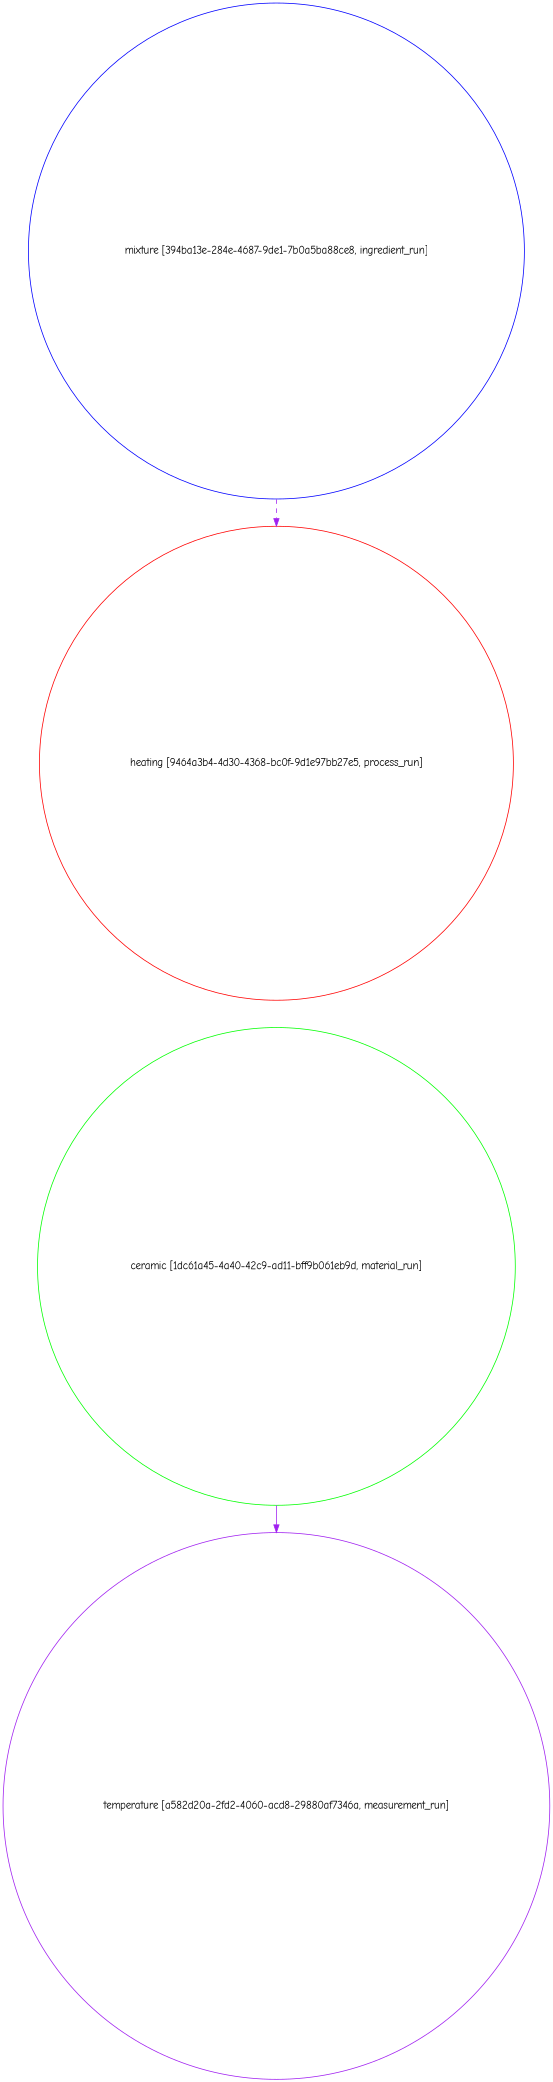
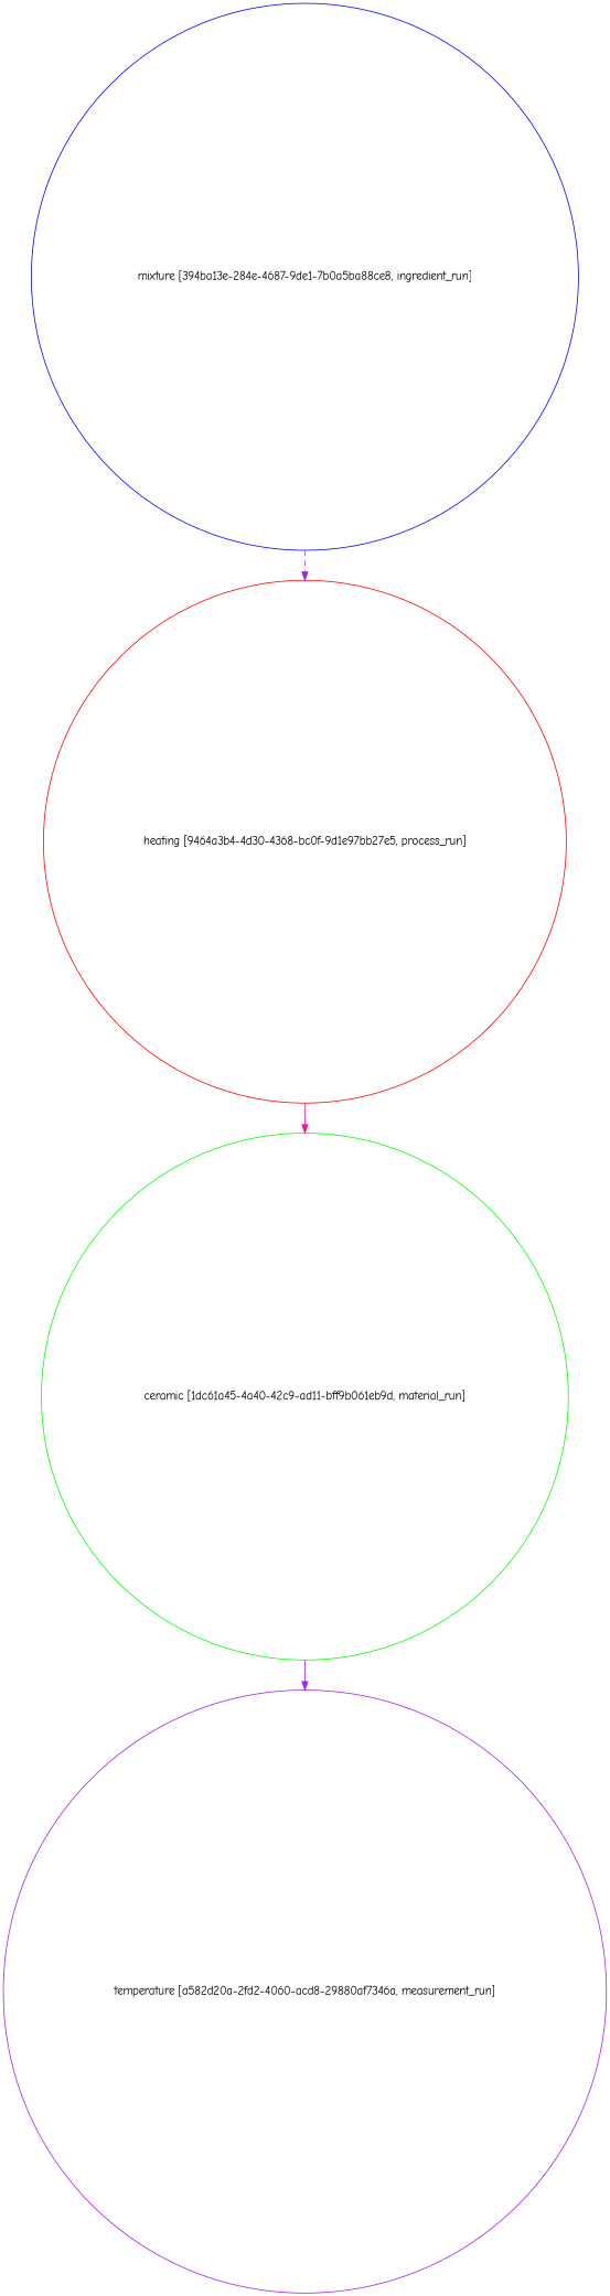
  strict digraph {
    fontname="Comic Neue"
    node [shape=circle fontname="Comic Neue"]
    edge [color=purple style=solid fontname="Comic Neue"]
    "mixture [394ba13e-284e-4687-9de1-7b0a5ba88ce8, ingredient_run]" [color=blue height=9.0811 object="{\"absolute_quantity\": null, \"file_links\": [], \"labels\": [], \"mass_fraction\": null, \"material\": null, \"name\": \"mixture\", \"notes\": null, \"number_fraction\": null, \"process\": {\"id\": \"9464a3b4-4d30-4368-bc0f-9d1e97bb27e5\", \"scope\": \"auto\", \"type\": \"link_by_uid\"}, \"spec\": {\"id\": \"ab71fa36-b9ad-422f-9339-8d13f1ff6124\", \"scope\": \"auto\", \"type\": \"link_by_uid\"}, \"tags\": [], \"type\": \"ingredient_run\", \"uids\": {\"auto\": \"394ba13e-284e-4687-9de1-7b0a5ba88ce8\"}, \"volume_fraction\": null}" type=ingredient_run uuid="394ba13e-284e-4687-9de1-7b0a5ba88ce8" width=9.0811]
    "heating [9464a3b4-4d30-4368-bc0f-9d1e97bb27e5, process_run]" [color=red height=8.684 object="{\"conditions\": [], \"file_links\": [], \"name\": \"heating\", \"notes\": null, \"parameters\": [], \"source\": null, \"spec\": {\"id\": \"7d5841a2-7f35-412e-a941-f0d8351efbde\", \"scope\": \"auto\", \"type\": \"link_by_uid\"}, \"tags\": [], \"type\": \"process_run\", \"uids\": {\"auto\": \"9464a3b4-4d30-4368-bc0f-9d1e97bb27e5\"}}" type=process_run uuid="9464a3b4-4d30-4368-bc0f-9d1e97bb27e5" width=8.684]
    "ceramic [1dc61a45-4a40-42c9-ad11-bff9b061eb9d, material_run]" [color=green height=8.7562 object="{\"file_links\": [], \"name\": \"ceramic\", \"notes\": null, \"process\": {\"id\": \"9464a3b4-4d30-4368-bc0f-9d1e97bb27e5\", \"scope\": \"auto\", \"type\": \"link_by_uid\"}, \"sample_type\": \"unknown\", \"spec\": {\"id\": \"e5d3d896-e6b0-410b-b7f7-d1b84c81153d\", \"scope\": \"auto\", \"type\": \"link_by_uid\"}, \"tags\": [], \"type\": \"material_run\", \"uids\": {\"auto\": \"1dc61a45-4a40-42c9-ad11-bff9b061eb9d\"}}" type=material_run uuid="1dc61a45-4a40-42c9-ad11-bff9b061eb9d" width=8.7562]
    "temperature [a582d20a-2fd2-4060-acd8-29880af7346a, measurement_run]" [color=purple height=10.02 object="{\"conditions\": [], \"file_links\": [], \"material\": {\"id\": \"1dc61a45-4a40-42c9-ad11-bff9b061eb9d\", \"scope\": \"auto\", \"type\": \"link_by_uid\"}, \"name\": \"temperature\", \"notes\": null, \"parameters\": [], \"properties\": [], \"source\": null, \"spec\": {\"id\": \"e62041dd-f35a-4da8-a058-2fb4fa773854\", \"scope\": \"auto\", \"type\": \"link_by_uid\"}, \"tags\": [], \"type\": \"measurement_run\", \"uids\": {\"auto\": \"a582d20a-2fd2-4060-acd8-29880af7346a\"}}" type=measurement_run uuid="a582d20a-2fd2-4060-acd8-29880af7346a" width=10.02]
    "mixture [394ba13e-284e-4687-9de1-7b0a5ba88ce8, ingredient_run]" -> "heating [9464a3b4-4d30-4368-bc0f-9d1e97bb27e5, process_run]" [style=dashed]
+   "heating [9464a3b4-4d30-4368-bc0f-9d1e97bb27e5, process_run]" -> "ceramic [1dc61a45-4a40-42c9-ad11-bff9b061eb9d, material_run]" [color=deeppink]
    "ceramic [1dc61a45-4a40-42c9-ad11-bff9b061eb9d, material_run]" -> "temperature [a582d20a-2fd2-4060-acd8-29880af7346a, measurement_run]"
  }
